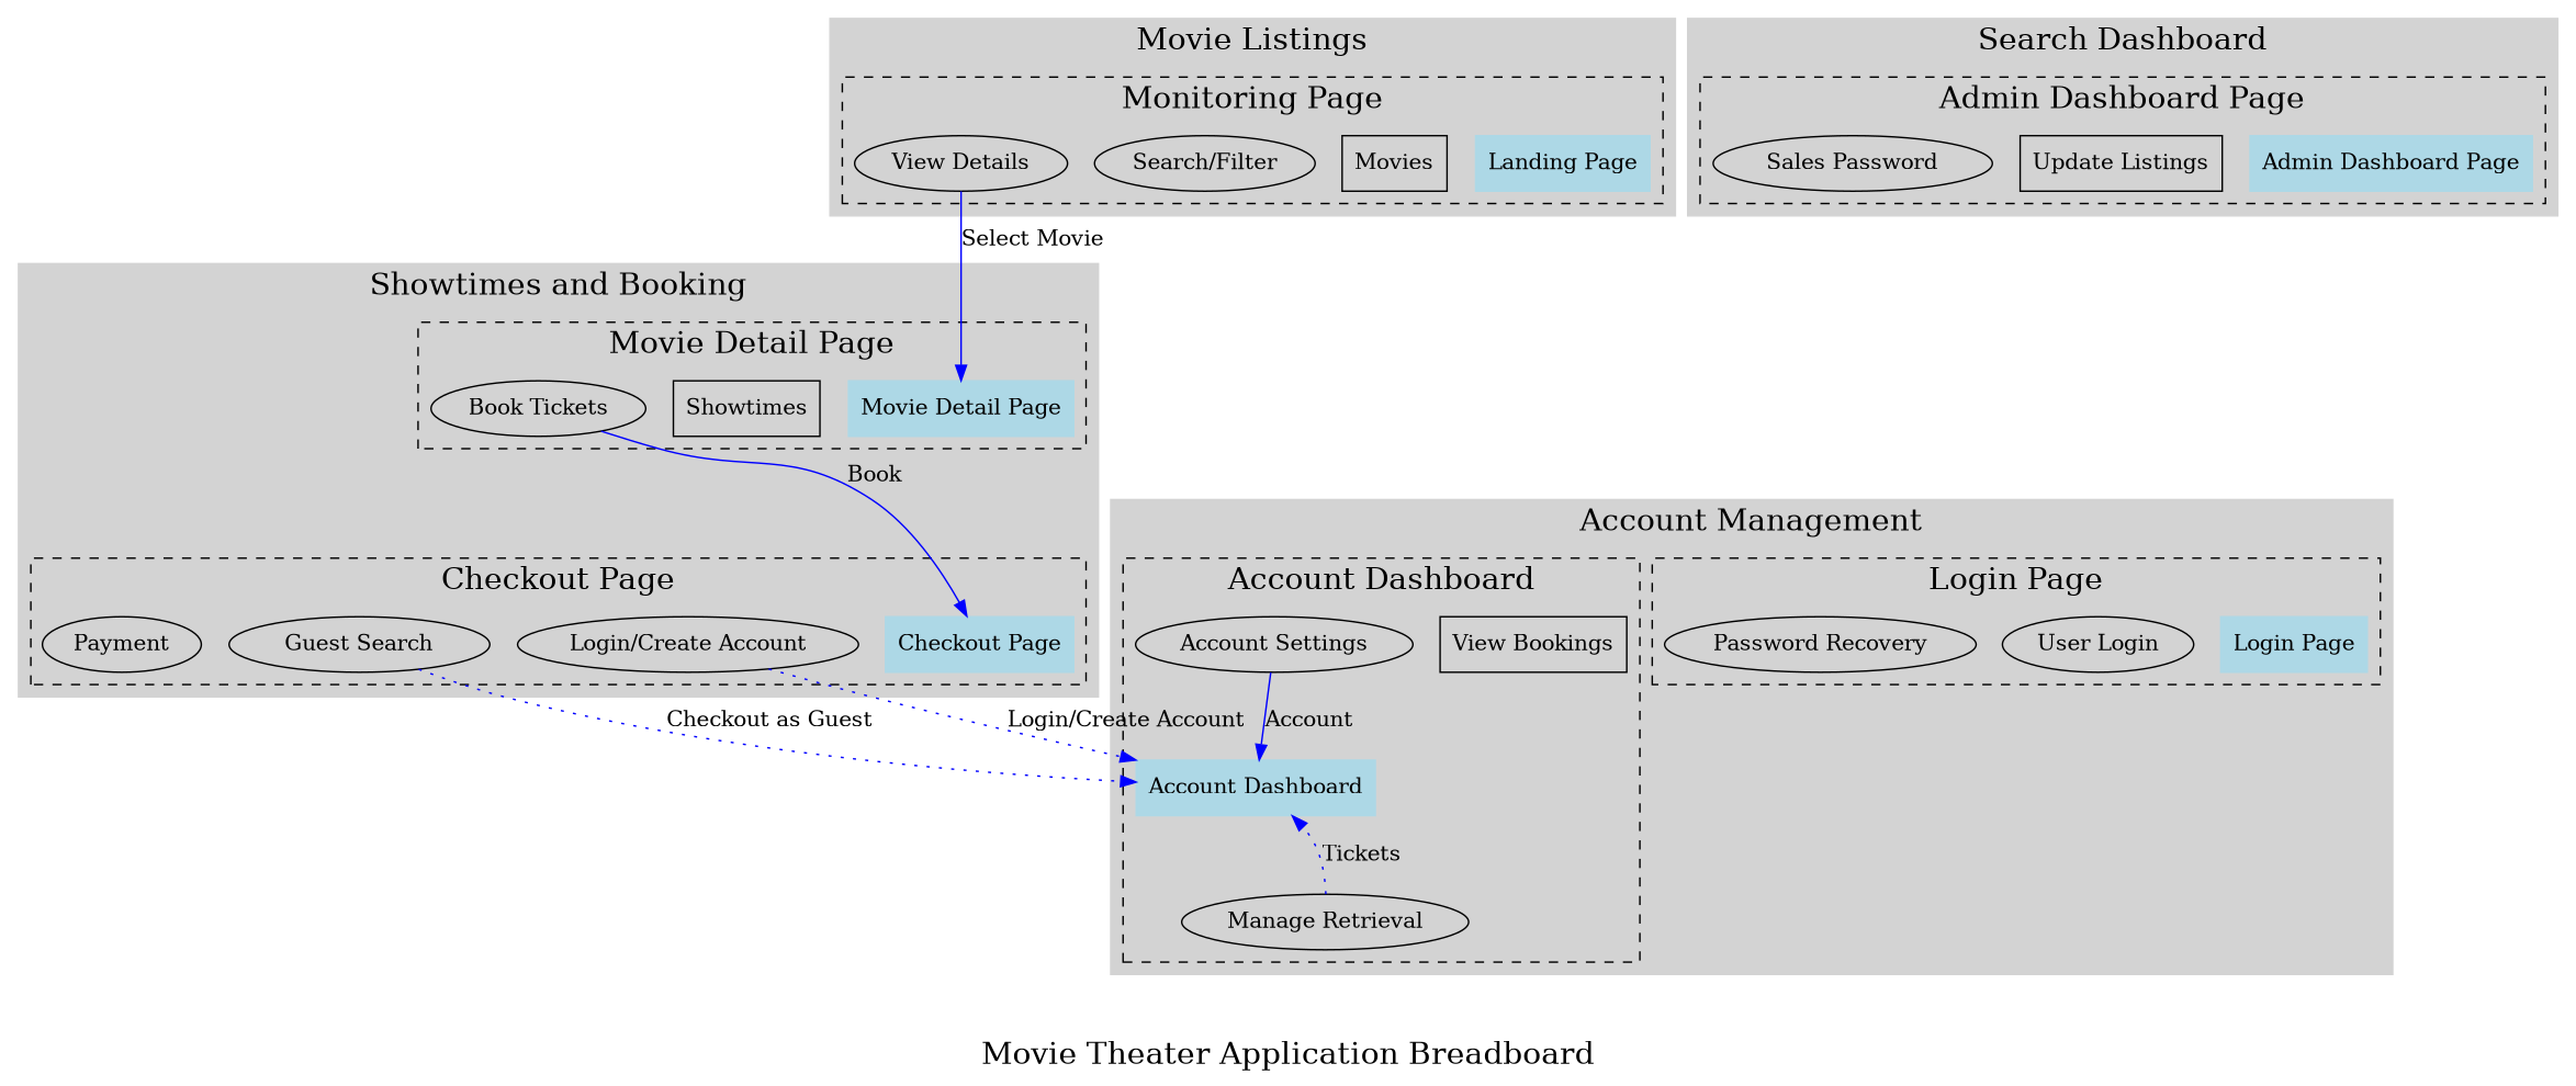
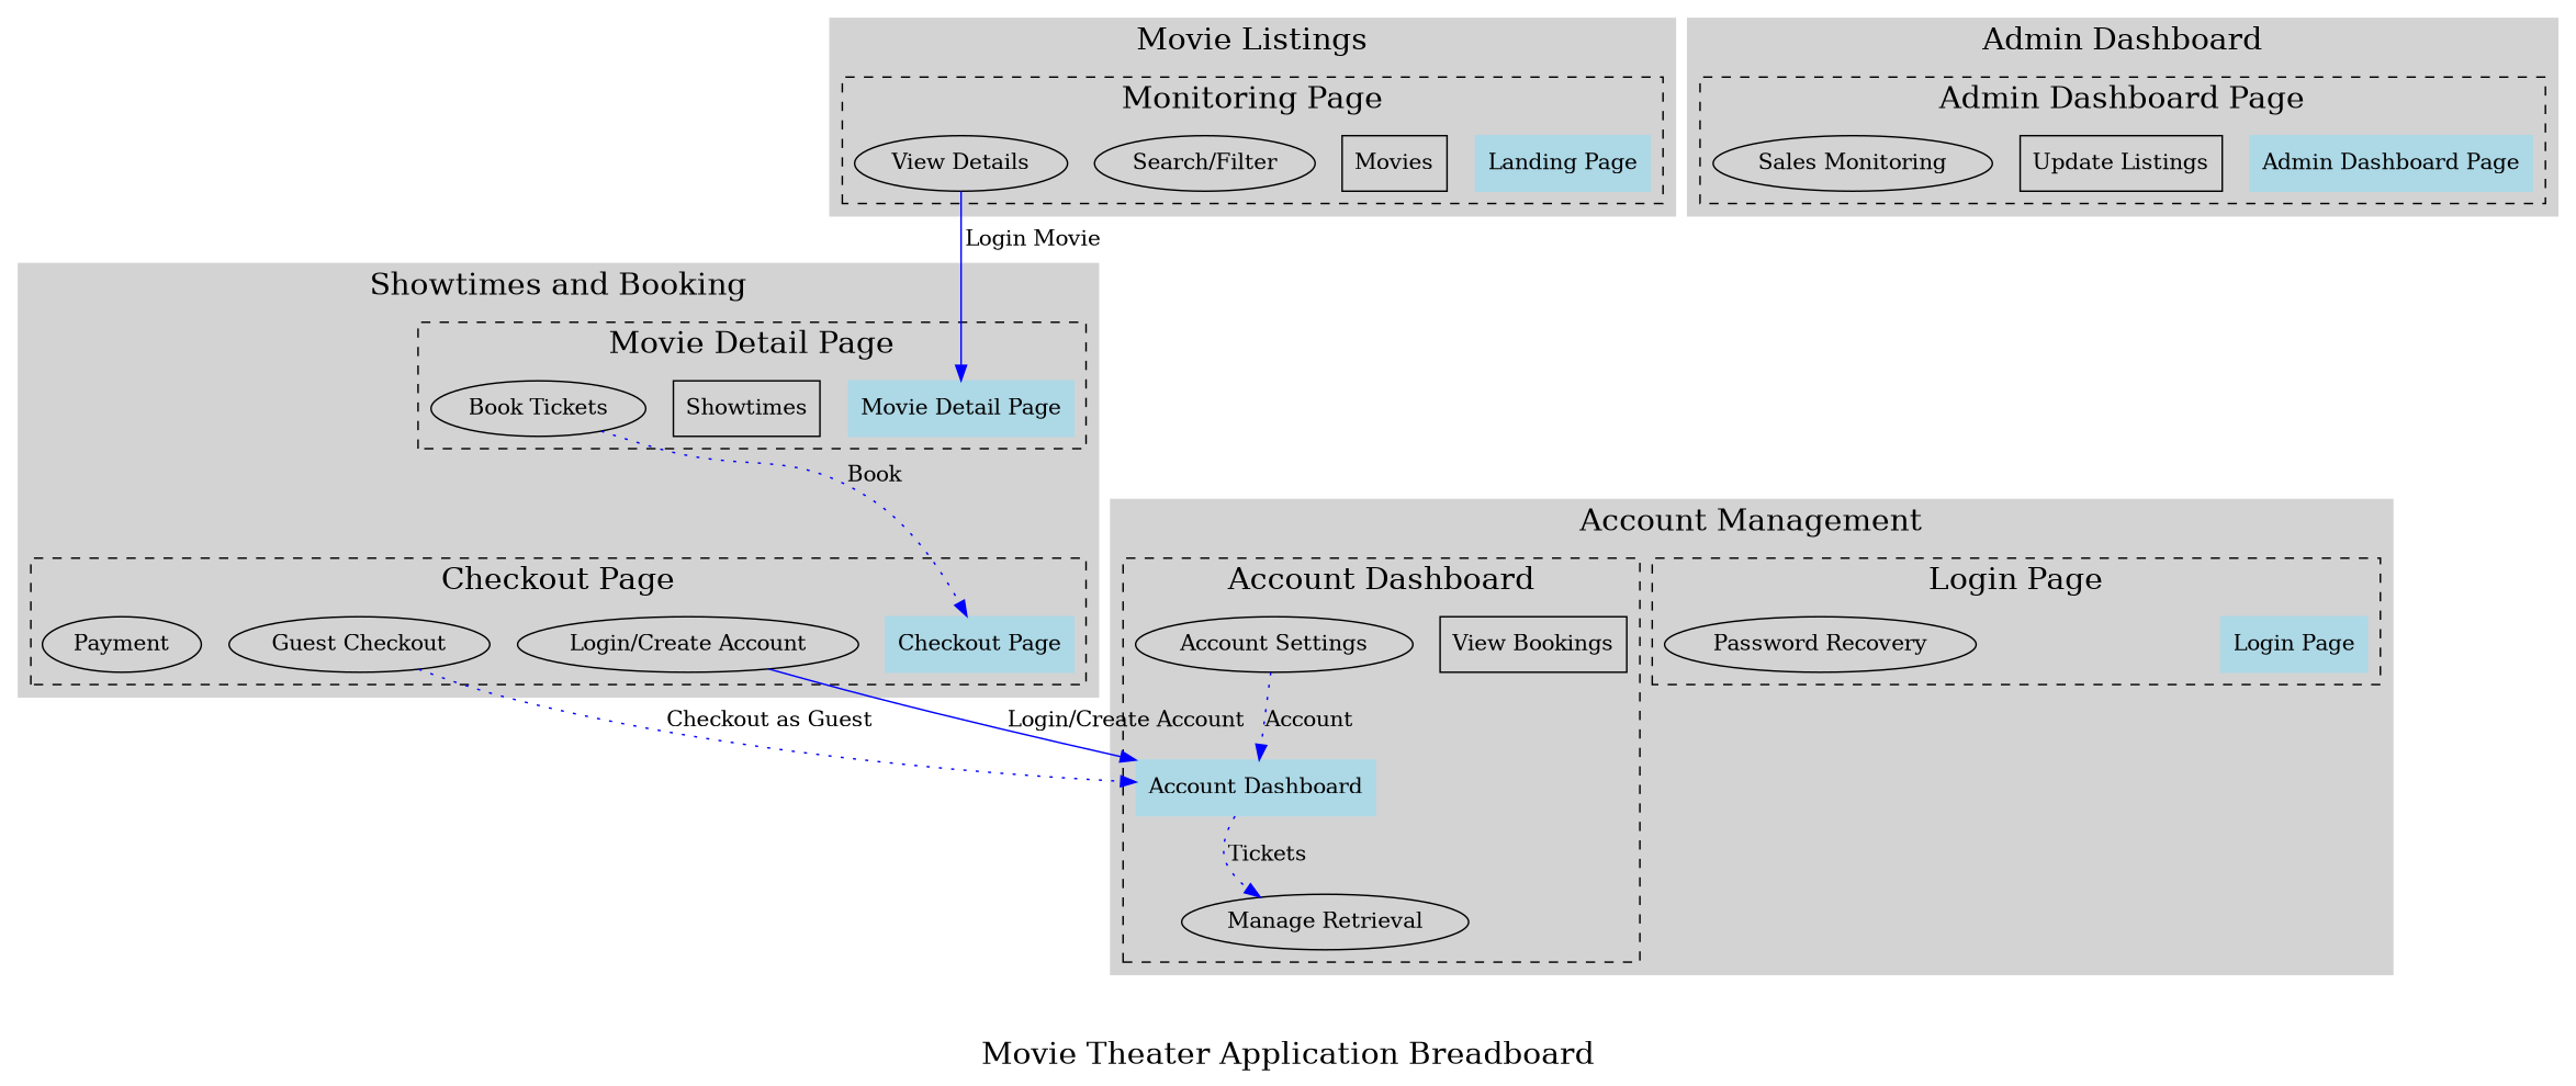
  digraph {
    fontsize=20
    label="Movie Theater Application Breadboard"
    node [shape=ellipse]
    edge [color=blue style=dotted]
    n1 [color=lightblue label="Landing Page" shape=box style=filled]
    n2 [label=Movies shape=box style=filled]
    n3 [label="Search/Filter"]
    n4 [label="View Details"]
    n5 [color=lightblue label="Movie Detail Page" shape=box style=filled]
    n6 [label=Showtimes shape=box style=filled]
    n7 [label="Book Tickets"]
    n8 [color=lightblue label="Checkout Page" shape=box style=filled]
-   n9 [label="Guest Search"]
+   n9 [label="Guest Checkout"]
    n10 [label="Login/Create Account"]
    n11 [label=Payment]
    n12 [color=lightblue label="Login Page" shape=box style=filled]
-   n13 [label="User Login"]
    n14 [label="Password Recovery"]
    n15 [color=lightblue label="Account Dashboard" shape=box style=filled]
    n16 [label="View Bookings" shape=box style=filled]
    n17 [label="Account Settings"]
    n18 [label="Manage Retrieval"]
    n19 [color=lightblue label="Admin Dashboard Page" shape=box style=filled]
    n20 [label="Update Listings" shape=box style=filled]
-   n21 [label="Sales Password"]
+   n21 [label="Sales Monitoring"]
    subgraph cluster_1 {
      color=lightgrey
      label="Movie Listings"
      style=filled
      subgraph cluster_2 {
        color=black
        label="Monitoring Page"
        style=dashed
        n1
        n2
        n3
        n4
      }
    }
    subgraph cluster_3 {
      color=lightgrey
      label="Showtimes and Booking"
      style=filled
      subgraph cluster_4 {
        color=black
        label="Movie Detail Page"
        style=dashed
        n5
        n6
        n7
      }
      subgraph cluster_5 {
        color=black
        label="Checkout Page"
        style=dashed
        n8
        n9
        n10
        n11
      }
    }
    subgraph cluster_6 {
      color=lightgrey
      label="Account Management"
      style=filled
      subgraph cluster_7 {
        color=black
        label="Login Page"
        style=dashed
        n12
-       n13
        n14
      }
      subgraph cluster_8 {
        color=black
        label="Account Dashboard"
        style=dashed
        n15
        n16
        n17
        n18
      }
    }
    subgraph cluster_9 {
      color=lightgrey
-     label="Search Dashboard"
+     label="Admin Dashboard"
      style=filled
      subgraph cluster_10 {
        color=black
        label="Admin Dashboard Page"
        style=dashed
        n19
        n20
        n21
      }
    }
-   n4 -> n5 [label="Select Movie" style=""]
-   n7 -> n8 [label=Book style=""]
+   n4 -> n5 [label="Login Movie" style=""]
+   n7 -> n8 [label=Book]
    n9 -> n15 [label="Checkout as Guest"]
-   n10 -> n15 [label="Login/Create Account"]
-   n17 -> n15 [label=Account style=solid]
-   n18 -> n15 [label=Tickets]
+   n10 -> n15 [label="Login/Create Account" style=solid]
+   n17 -> n15 [label=Account]
+   n15 -> n18 [label=Tickets]
  }
